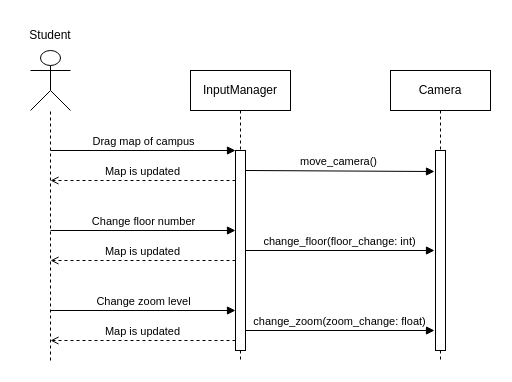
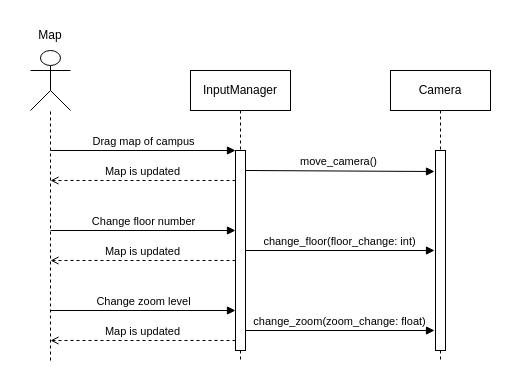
  <mxCell id="0" />
  <mxCell id="1" parent="0" />
  <mxCell id="2" value="InputManager" style="shape=umlLifeline;perimeter=lifelinePerimeter;whiteSpace=wrap;html=1;container=0;dropTarget=0;collapsible=0;recursiveResize=0;outlineConnect=0;portConstraint=eastwest;newEdgeStyle={&quot;edgeStyle&quot;:&quot;elbowEdgeStyle&quot;,&quot;elbow&quot;:&quot;vertical&quot;,&quot;curved&quot;:0,&quot;rounded&quot;:0};" parent="1" vertex="1"><mxGeometry x="190" y="70" width="100" height="290" as="geometry" /></mxCell>
  <mxCell id="3" value="" style="html=1;points=[];perimeter=orthogonalPerimeter;outlineConnect=0;targetShapes=umlLifeline;portConstraint=eastwest;newEdgeStyle={&quot;edgeStyle&quot;:&quot;elbowEdgeStyle&quot;,&quot;elbow&quot;:&quot;vertical&quot;,&quot;curved&quot;:0,&quot;rounded&quot;:0};" parent="2" vertex="1"><mxGeometry x="45" y="80" width="10" height="200" as="geometry" /></mxCell>
  <mxCell id="4" value="Drag map of campus" style="html=1;verticalAlign=bottom;endArrow=block;elbow=vertical;rounded=0;" parent="1" target="3" edge="1"><mxGeometry relative="1" as="geometry"><mxPoint x="50" y="150" as="sourcePoint" /></mxGeometry></mxCell>
  <mxCell id="5" value="Map is updated" style="html=1;verticalAlign=bottom;endArrow=open;elbow=vertical;rounded=0;dashed=1;endFill=0;" parent="1" edge="1"><mxGeometry relative="1" as="geometry"><mxPoint x="235" y="180" as="sourcePoint" /><mxPoint x="50" y="180" as="targetPoint" /></mxGeometry></mxCell>
  <mxCell id="6" value="" style="shape=umlActor;verticalLabelPosition=bottom;verticalAlign=top;html=1;outlineConnect=0;align=center;" parent="1" vertex="1"><mxGeometry x="30" y="50" width="40" height="60" as="geometry" /></mxCell>
  <mxCell id="7" value="" style="endArrow=none;dashed=1;html=1;rounded=0;" parent="1" target="6" edge="1"><mxGeometry width="50" height="50" relative="1" as="geometry"><mxPoint x="50" y="360" as="sourcePoint" /><mxPoint x="170" y="220" as="targetPoint" /></mxGeometry></mxCell>
- <mxCell id="8" value="Student" style="text;html=1;align=center;verticalAlign=middle;whiteSpace=wrap;rounded=0;" parent="1" vertex="1"><mxGeometry x="20" y="20" width="60" height="30" as="geometry" /></mxCell>
+ <mxCell id="8" value="Map" style="text;html=1;align=center;verticalAlign=middle;whiteSpace=wrap;rounded=0;" parent="1" vertex="1"><mxGeometry x="20" y="20" width="60" height="30" as="geometry" /></mxCell>
  <mxCell id="9" value="Camera" style="shape=umlLifeline;perimeter=lifelinePerimeter;whiteSpace=wrap;html=1;container=0;dropTarget=0;collapsible=0;recursiveResize=0;outlineConnect=0;portConstraint=eastwest;newEdgeStyle={&quot;edgeStyle&quot;:&quot;elbowEdgeStyle&quot;,&quot;elbow&quot;:&quot;vertical&quot;,&quot;curved&quot;:0,&quot;rounded&quot;:0};" parent="1" vertex="1"><mxGeometry x="390" y="70" width="100" height="290" as="geometry" /></mxCell>
  <mxCell id="10" value="" style="html=1;points=[];perimeter=orthogonalPerimeter;outlineConnect=0;targetShapes=umlLifeline;portConstraint=eastwest;newEdgeStyle={&quot;edgeStyle&quot;:&quot;elbowEdgeStyle&quot;,&quot;elbow&quot;:&quot;vertical&quot;,&quot;curved&quot;:0,&quot;rounded&quot;:0};" parent="9" vertex="1"><mxGeometry x="45" y="80" width="10" height="200" as="geometry" /></mxCell>
  <mxCell id="11" value="" style="endArrow=block;html=1;rounded=0;elbow=vertical;endFill=1;verticalAlign=middle;" parent="1" edge="1"><mxGeometry width="50" height="50" relative="1" as="geometry"><mxPoint x="245" y="170" as="sourcePoint" /><mxPoint x="434" y="171" as="targetPoint" /></mxGeometry></mxCell>
  <mxCell id="12" value="move_camera()" style="edgeLabel;html=1;align=center;verticalAlign=middle;resizable=0;points=[];" parent="11" vertex="1" connectable="0"><mxGeometry x="-0.067" relative="1" as="geometry"><mxPoint x="5" y="-10" as="offset" /></mxGeometry></mxCell>
  <mxCell id="13" value="Change floor number" style="html=1;verticalAlign=bottom;endArrow=block;elbow=vertical;rounded=0;" parent="1" edge="1"><mxGeometry relative="1" as="geometry"><mxPoint x="50" y="230" as="sourcePoint" /><mxPoint x="235" y="230" as="targetPoint" /></mxGeometry></mxCell>
  <mxCell id="14" value="" style="endArrow=block;html=1;rounded=0;elbow=vertical;endFill=1;verticalAlign=middle;" parent="1" edge="1"><mxGeometry width="50" height="50" relative="1" as="geometry"><mxPoint x="245" y="250" as="sourcePoint" /><mxPoint x="434" y="250" as="targetPoint" /></mxGeometry></mxCell>
  <mxCell id="15" value="change_floor(floor_change: int)" style="edgeLabel;html=1;align=center;verticalAlign=middle;resizable=0;points=[];" parent="14" vertex="1" connectable="0"><mxGeometry x="-0.067" relative="1" as="geometry"><mxPoint x="5" y="-10" as="offset" /></mxGeometry></mxCell>
  <mxCell id="16" value="Map is updated" style="html=1;verticalAlign=bottom;endArrow=open;elbow=vertical;rounded=0;dashed=1;endFill=0;" parent="1" edge="1"><mxGeometry relative="1" as="geometry"><mxPoint x="235" y="260" as="sourcePoint" /><mxPoint x="50" y="260" as="targetPoint" /></mxGeometry></mxCell>
  <mxCell id="17" value="Change zoom level" style="html=1;verticalAlign=bottom;endArrow=block;elbow=vertical;rounded=0;" parent="1" edge="1"><mxGeometry relative="1" as="geometry"><mxPoint x="50" y="310" as="sourcePoint" /><mxPoint x="235" y="310" as="targetPoint" /></mxGeometry></mxCell>
  <mxCell id="18" value="Map is updated" style="html=1;verticalAlign=bottom;endArrow=open;elbow=vertical;rounded=0;dashed=1;endFill=0;" parent="1" edge="1"><mxGeometry relative="1" as="geometry"><mxPoint x="235" y="340" as="sourcePoint" /><mxPoint x="50" y="340" as="targetPoint" /></mxGeometry></mxCell>
  <mxCell id="19" value="" style="endArrow=block;html=1;rounded=0;elbow=vertical;endFill=1;verticalAlign=middle;" parent="1" edge="1"><mxGeometry width="50" height="50" relative="1" as="geometry"><mxPoint x="245" y="330" as="sourcePoint" /><mxPoint x="434" y="330" as="targetPoint" /></mxGeometry></mxCell>
  <mxCell id="20" value="change_zoom(zoom_change: float)" style="edgeLabel;html=1;align=center;verticalAlign=middle;resizable=0;points=[];" parent="19" vertex="1" connectable="0"><mxGeometry x="-0.067" relative="1" as="geometry"><mxPoint x="5" y="-10" as="offset" /></mxGeometry></mxCell>
